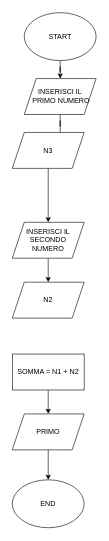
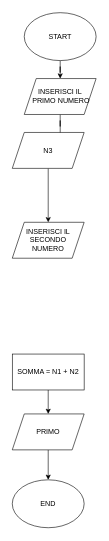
  <mxCell id="0" />
  <mxCell id="1" parent="0" />
  <mxCell id="2" style="edgeStyle=orthogonalEdgeStyle;rounded=0;orthogonalLoop=1;jettySize=auto;html=1;" edge="1" parent="1" source="3" target="5"><mxGeometry relative="1" as="geometry" /></mxCell>
  <mxCell id="3" value="START" style="ellipse;whiteSpace=wrap;html=1;" vertex="1" parent="1"><mxGeometry x="40" y="20" width="120" height="80" as="geometry" /></mxCell>
  <mxCell id="4" style="edgeStyle=orthogonalEdgeStyle;rounded=0;orthogonalLoop=1;jettySize=auto;html=1;entryX=0.667;entryY=0.167;entryDx=0;entryDy=0;entryPerimeter=0;" edge="1" parent="1" source="5" target="7"><mxGeometry relative="1" as="geometry" /></mxCell>
  <mxCell id="5" value="&lt;div&gt;INSERISCI IL&lt;/div&gt;&lt;div&gt;&amp;nbsp;PRIMO NUMERO&lt;/div&gt;" style="shape=parallelogram;perimeter=parallelogramPerimeter;whiteSpace=wrap;html=1;fixedSize=1;" vertex="1" parent="1"><mxGeometry x="40" y="130" width="120" height="60" as="geometry" /></mxCell>
  <mxCell id="6" style="edgeStyle=orthogonalEdgeStyle;rounded=0;orthogonalLoop=1;jettySize=auto;html=1;" edge="1" parent="1" source="7" target="9"><mxGeometry relative="1" as="geometry" /></mxCell>
  <mxCell id="7" value="N3" style="shape=parallelogram;perimeter=parallelogramPerimeter;whiteSpace=wrap;html=1;fixedSize=1;" vertex="1" parent="1"><mxGeometry x="20" y="220" width="120" height="60" as="geometry" /></mxCell>
- <mxCell id="8" style="edgeStyle=orthogonalEdgeStyle;rounded=0;orthogonalLoop=1;jettySize=auto;html=1;" edge="1" parent="1" source="9" target="10"><mxGeometry relative="1" as="geometry" /></mxCell>
  <mxCell id="9" value="&lt;div&gt;INSERISCI IL &lt;br&gt;&lt;/div&gt;&lt;div&gt;SECONDO &lt;br&gt;&lt;/div&gt;&lt;div&gt;NUMERO&lt;br&gt;&lt;/div&gt;" style="shape=parallelogram;perimeter=parallelogramPerimeter;whiteSpace=wrap;html=1;fixedSize=1;" vertex="1" parent="1"><mxGeometry x="20" y="370" width="120" height="60" as="geometry" /></mxCell>
- <mxCell id="10" value="N2" style="shape=parallelogram;perimeter=parallelogramPerimeter;whiteSpace=wrap;html=1;fixedSize=1;" vertex="1" parent="1"><mxGeometry x="20" y="470" width="120" height="60" as="geometry" /></mxCell>
  <mxCell id="11" style="edgeStyle=orthogonalEdgeStyle;rounded=0;orthogonalLoop=1;jettySize=auto;html=1;" edge="1" parent="1" source="12" target="14"><mxGeometry relative="1" as="geometry" /></mxCell>
  <mxCell id="12" value="SOMMA = N1 + N2" style="rounded=0;whiteSpace=wrap;html=1;" vertex="1" parent="1"><mxGeometry x="20" y="590" width="120" height="60" as="geometry" /></mxCell>
  <mxCell id="13" style="edgeStyle=orthogonalEdgeStyle;rounded=0;orthogonalLoop=1;jettySize=auto;html=1;" edge="1" parent="1" source="14" target="15"><mxGeometry relative="1" as="geometry" /></mxCell>
  <mxCell id="14" value="PRIMO" style="shape=parallelogram;perimeter=parallelogramPerimeter;whiteSpace=wrap;html=1;fixedSize=1;" vertex="1" parent="1"><mxGeometry x="20" y="690" width="120" height="60" as="geometry" /></mxCell>
  <mxCell id="15" value="END" style="ellipse;whiteSpace=wrap;html=1;" vertex="1" parent="1"><mxGeometry x="20" y="800" width="120" height="80" as="geometry" /></mxCell>
